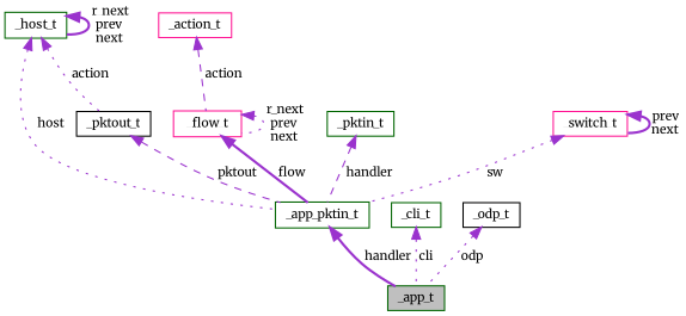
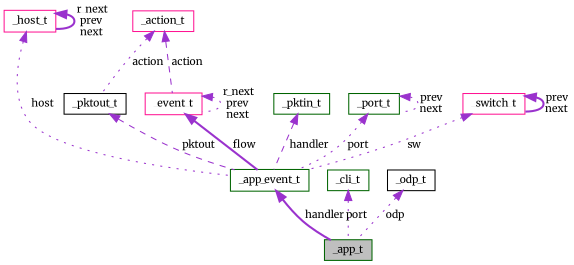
  digraph {
    fontname=Merriweather
    node [color=darkgreen fillcolor=white fontname=Merriweather fontsize=10 shape=record style=filled]
    edge [color=darkorchid3 dir=back fontname=Merriweather fontsize=10 labelfontname=Helvetica labelfontsize=10 style=dotted]
    n1 [fillcolor=grey75 fontcolor=black height=0.2 label=_app_t width=0.4]
-   n2 [height=0.2 label=_app_pktin_t width=0.4]
-   n3 [height=0.2 label=_host_t width=0.4]
+   n2 [height=0.2 label=_app_event_t width=0.4]
+   n3 [color=deeppink height=0.2 label=_host_t width=0.4]
    n4 [color=black height=0.2 label=_pktout_t width=0.4]
    n5 [color=deeppink height=0.2 label=_action_t width=0.4]
-   n6 [color=deeppink height=0.2 label=_flow_t width=0.4]
+   n6 [color=deeppink height=0.2 label=_event_t width=0.4]
    n7 [height=0.2 label=_pktin_t width=0.4]
+   n8 [height=0.2 label=_port_t width=0.4]
    n9 [color=deeppink height=0.2 label=_switch_t width=0.4]
    n10 [height=0.2 label=_cli_t width=0.4]
    n11 [color=black height=0.2 label=_odp_t width=0.4]
    n2 -> n1 [label=" handler" style=bold]
    n3 -> n2 [label=" host"]
    n3 -> n3 [label=" r_next\nprev\nnext" style=bold]
    n4 -> n2 [label=" pktout" style=dashed]
-   n3 -> n4 [label=" action"]
+   n5 -> n4 [label=" action"]
    n5 -> n6 [label=" action" style=dashed]
    n6 -> n2 [label=" flow" style=bold]
    n6 -> n6 [label=" r_next\nprev\nnext"]
    n7 -> n2 [label=" handler" style=dashed]
+   n8 -> n2 [label=" port"]
+   n8 -> n8 [label=" prev\nnext"]
    n9 -> n2 [label=" sw"]
    n9 -> n9 [label=" prev\nnext" style=bold]
-   n10 -> n1 [label=" cli"]
+   n10 -> n1 [label=" port"]
    n11 -> n1 [label=" odp"]
  }
